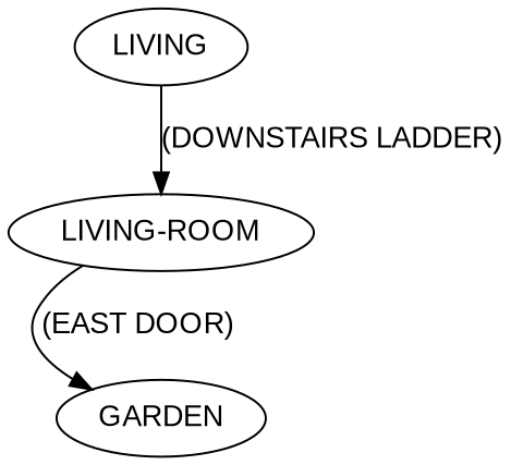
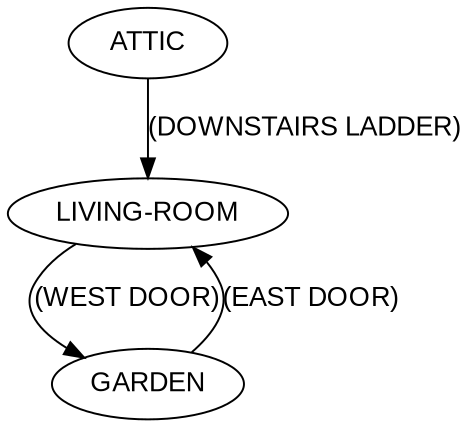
  digraph {
    fontname="Liberation Sans"
    node [fontname="Liberation Sans"]
    edge [fontname="Liberation Sans"]
    n1 [label="LIVING-ROOM"]
    n2 [label=GARDEN]
-   n3 [label=LIVING]
-   n1 -> n2 [label="(EAST DOOR)"]
+   n3 [label=ATTIC]
+   n1 -> n2 [label="(WEST DOOR)"]
+   n2 -> n1 [label="(EAST DOOR)"]
    n3 -> n1 [label="(DOWNSTAIRS LADDER)"]
  }
